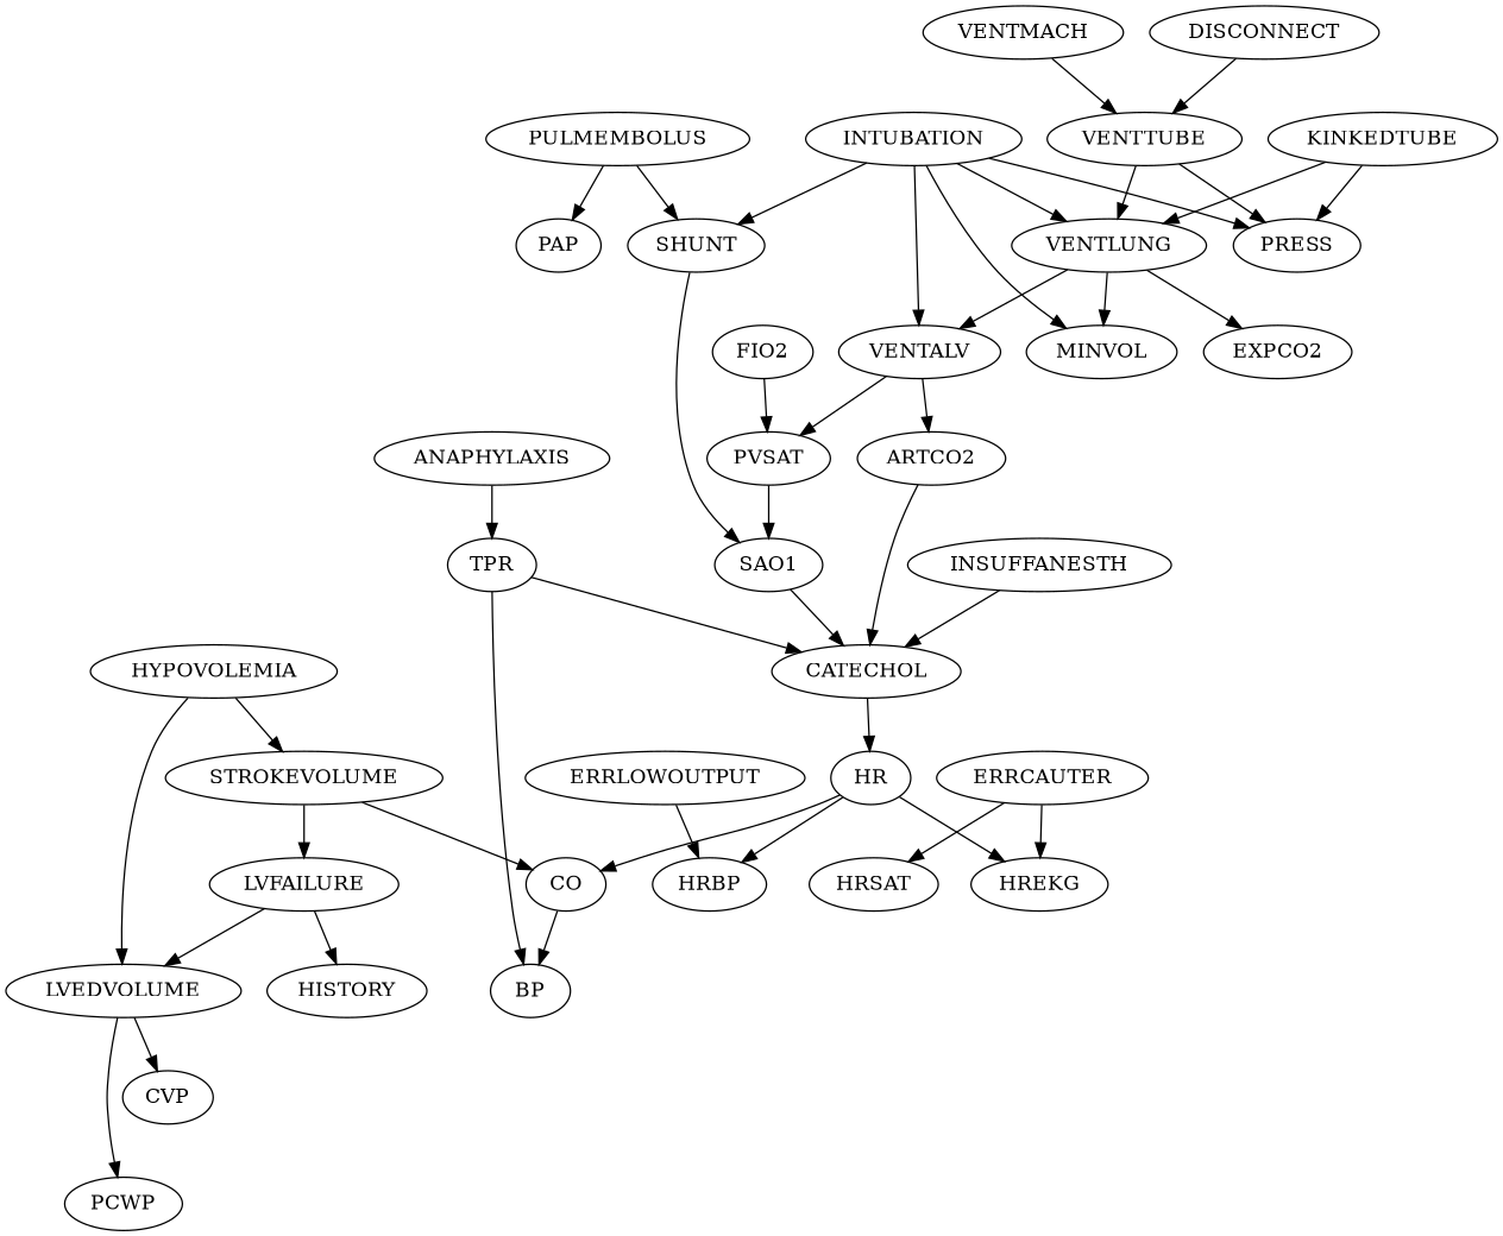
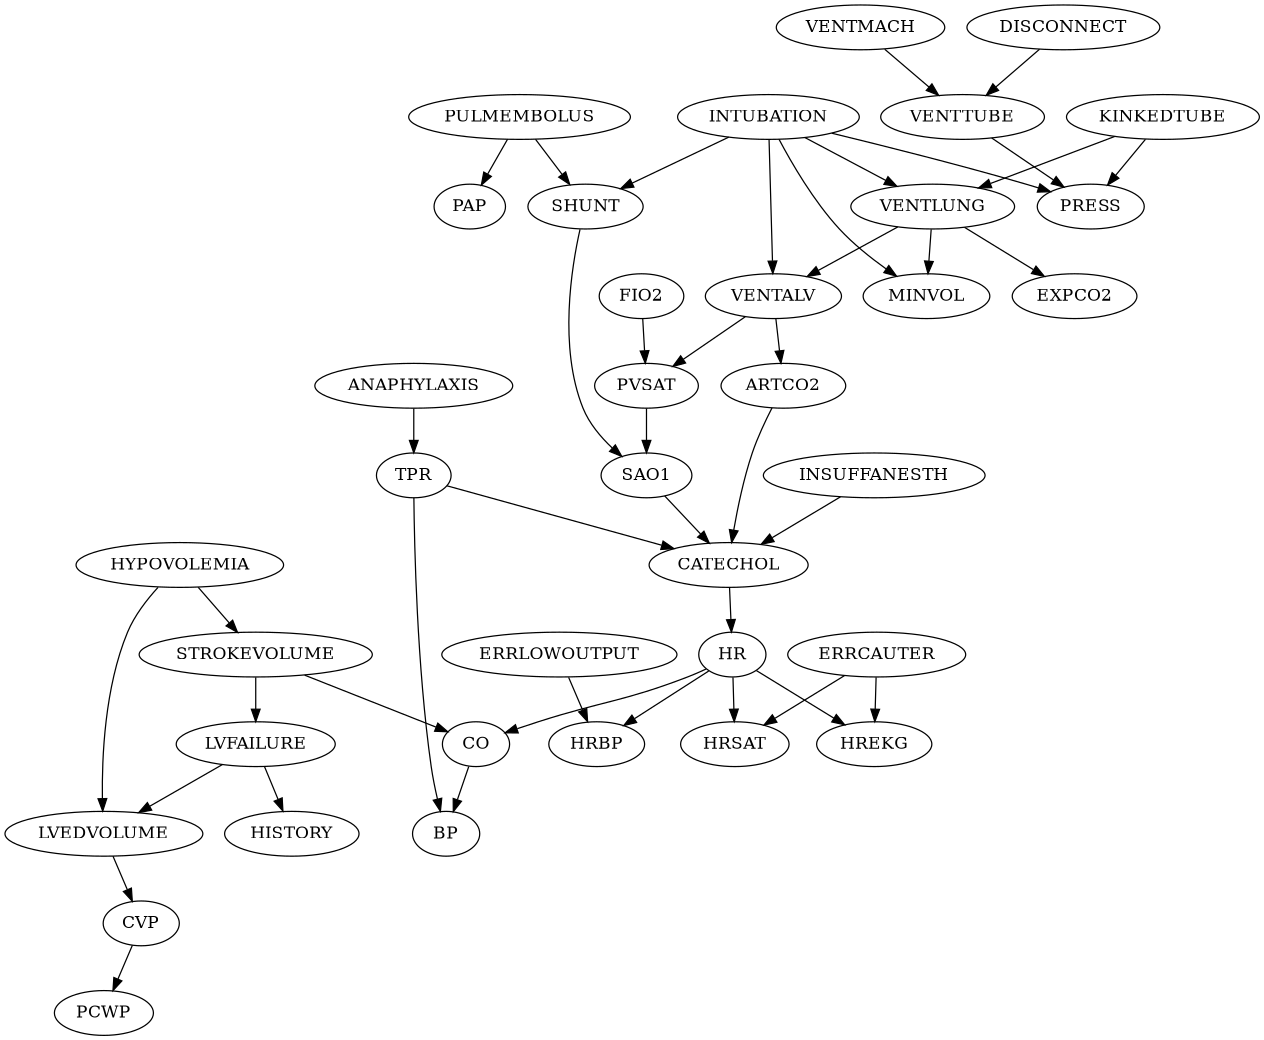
  strict digraph {
    HYPOVOLEMIA
    LVEDVOLUME
    STROKEVOLUME
    PCWP
    CVP
    CO
    LVFAILURE
    VENTMACH
    VENTTUBE
    ERRLOWOUTPUT
    HRBP
    HR
    HREKG
    HRSAT
    BP
    FIO2
    PVSAT
    n18 [label=SAO1]
    ANAPHYLAXIS
    TPR
    CATECHOL
    VENTLUNG
    MINVOL
    EXPCO2
    VENTALV
    ARTCO2
    PRESS
    DISCONNECT
    ERRCAUTER
    INTUBATION
    SHUNT
    INSUFFANESTH
    HISTORY
    PULMEMBOLUS
    PAP
    KINKEDTUBE
    HYPOVOLEMIA -> LVEDVOLUME
    HYPOVOLEMIA -> STROKEVOLUME
-   LVEDVOLUME -> PCWP
+   CVP -> PCWP
    LVEDVOLUME -> CVP
    STROKEVOLUME -> CO
    STROKEVOLUME -> LVFAILURE
    CO -> BP
    LVFAILURE -> LVEDVOLUME
    LVFAILURE -> HISTORY
    VENTMACH -> VENTTUBE
-   VENTTUBE -> VENTLUNG
    VENTTUBE -> PRESS
    ERRLOWOUTPUT -> HRBP
    HR -> CO
    HR -> HRBP
    HR -> HREKG
+   HR -> HRSAT
    FIO2 -> PVSAT
    PVSAT -> n18
    n18 -> CATECHOL
    ANAPHYLAXIS -> TPR
    TPR -> BP
    TPR -> CATECHOL
    CATECHOL -> HR
    VENTLUNG -> MINVOL
    VENTLUNG -> EXPCO2
    VENTLUNG -> VENTALV
    VENTALV -> PVSAT
    VENTALV -> ARTCO2
    ARTCO2 -> CATECHOL
    DISCONNECT -> VENTTUBE
    ERRCAUTER -> HREKG
    ERRCAUTER -> HRSAT
    INTUBATION -> VENTLUNG
    INTUBATION -> MINVOL
    INTUBATION -> VENTALV
    INTUBATION -> PRESS
    INTUBATION -> SHUNT
    SHUNT -> n18
    INSUFFANESTH -> CATECHOL
    PULMEMBOLUS -> SHUNT
    PULMEMBOLUS -> PAP
    KINKEDTUBE -> VENTLUNG
    KINKEDTUBE -> PRESS
  }
